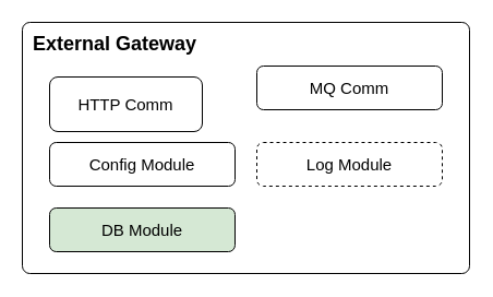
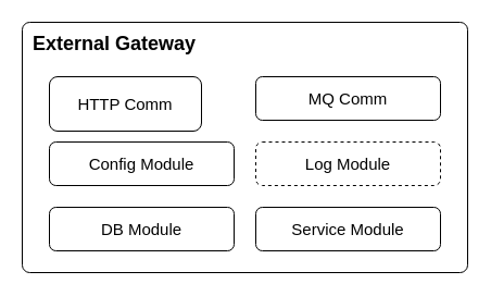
  <mxCell id="0" />
  <mxCell id="1" parent="0" />
  <mxCell id="2" value="" style="rounded=1;whiteSpace=wrap;html=1;align=left;arcSize=3;" vertex="1" parent="1"><mxGeometry x="20" y="20" width="410" height="230" as="geometry" /></mxCell>
  <mxCell id="3" value="&lt;b style=&quot;text-align: left;&quot;&gt;&lt;font style=&quot;font-size: 18px;&quot;&gt;External Gateway&lt;/font&gt;&lt;/b&gt;" style="text;html=1;strokeColor=none;fillColor=none;align=center;verticalAlign=middle;whiteSpace=wrap;rounded=0;" vertex="1" parent="1"><mxGeometry x="20" y="20" width="170" height="40" as="geometry" /></mxCell>
- <mxCell id="4" value="&lt;font style=&quot;font-size: 15px;&quot;&gt;MQ Comm&lt;/font&gt;" style="rounded=1;whiteSpace=wrap;html=1;" vertex="1" parent="1"><mxGeometry x="235" y="60" width="170" height="40" as="geometry" /></mxCell>
+ <mxCell id="4" value="&lt;font style=&quot;font-size: 15px;&quot;&gt;MQ Comm&lt;/font&gt;" style="rounded=1;whiteSpace=wrap;html=1;" vertex="1" parent="1"><mxGeometry x="235" y="70" width="170" height="40" as="geometry" /></mxCell>
  <mxCell id="5" value="&lt;font style=&quot;font-size: 15px;&quot;&gt;HTTP Comm&lt;/font&gt;" style="rounded=1;whiteSpace=wrap;html=1;" vertex="1" parent="1"><mxGeometry x="45" y="70" width="140" height="50" as="geometry" /></mxCell>
  <mxCell id="6" value="&lt;font style=&quot;font-size: 15px;&quot;&gt;Log Module&lt;/font&gt;" style="rounded=1;whiteSpace=wrap;html=1;dashed=1;" vertex="1" parent="1"><mxGeometry x="235" y="130" width="170" height="40" as="geometry" /></mxCell>
  <mxCell id="7" value="&lt;font style=&quot;font-size: 15px;&quot;&gt;Config Module&lt;/font&gt;" style="rounded=1;whiteSpace=wrap;html=1;" vertex="1" parent="1"><mxGeometry x="45" y="130" width="170" height="40" as="geometry" /></mxCell>
- <mxCell id="9" value="&lt;font style=&quot;font-size: 15px;&quot;&gt;DB Module&lt;/font&gt;" style="rounded=1;whiteSpace=wrap;html=1;fillColor=#d5e8d4;" vertex="1" parent="1"><mxGeometry x="45" y="190" width="170" height="40" as="geometry" /></mxCell>
+ <mxCell id="8" value="&lt;font style=&quot;font-size: 15px;&quot;&gt;Service Module&lt;/font&gt;" style="rounded=1;whiteSpace=wrap;html=1;" vertex="1" parent="1"><mxGeometry x="235" y="190" width="170" height="40" as="geometry" /></mxCell>
+ <mxCell id="9" value="&lt;font style=&quot;font-size: 15px;&quot;&gt;DB Module&lt;/font&gt;" style="rounded=1;whiteSpace=wrap;html=1;" vertex="1" parent="1"><mxGeometry x="45" y="190" width="170" height="40" as="geometry" /></mxCell>
